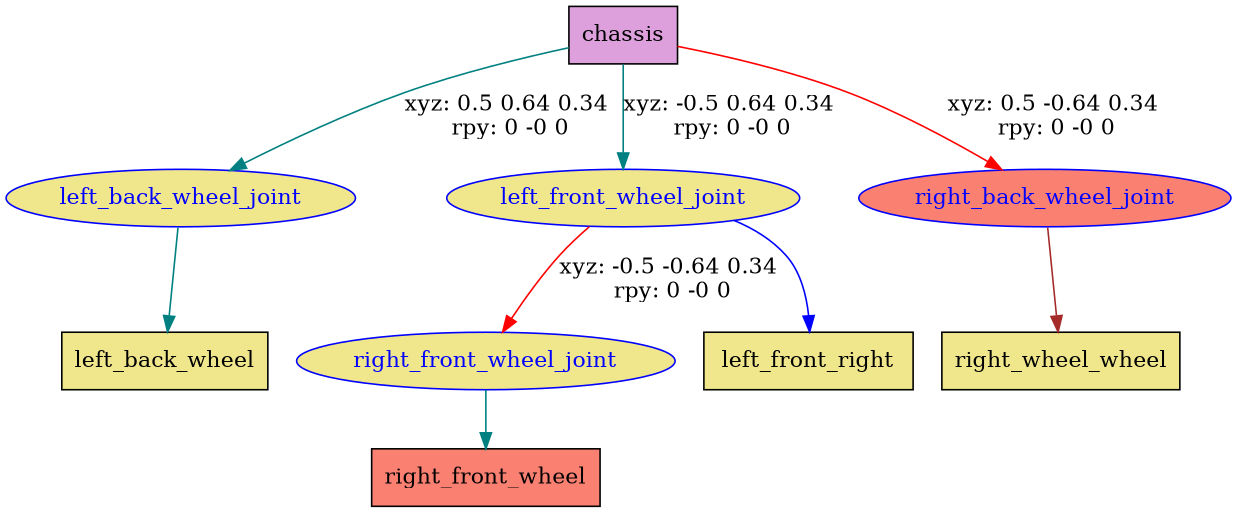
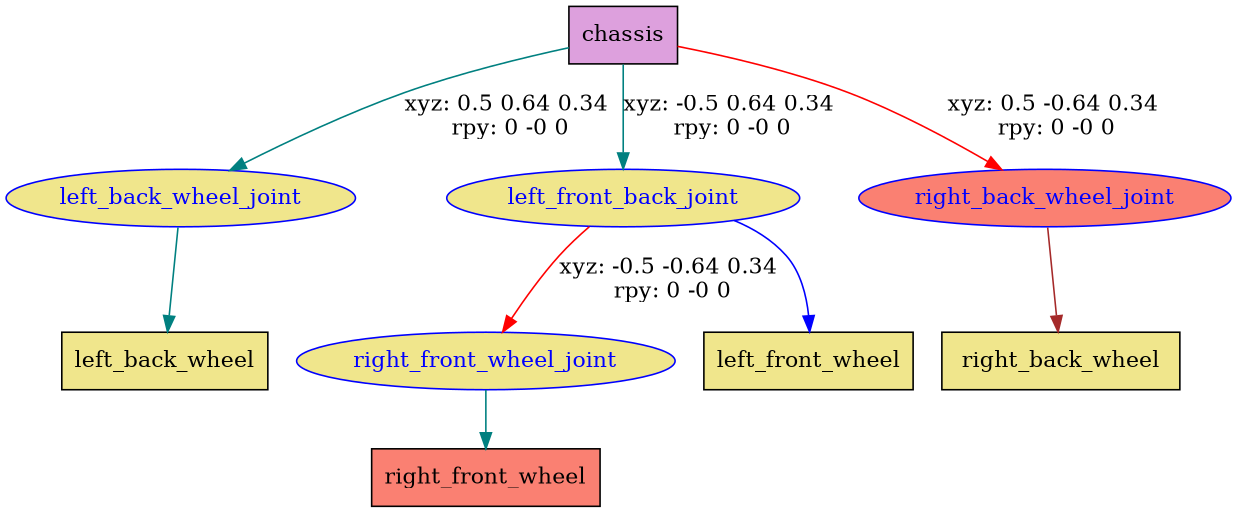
  digraph {
    node [fillcolor=khaki shape=box style=filled]
    edge [color=teal]
    n1 [fillcolor=plum label=chassis]
    left_back_wheel_joint [color=blue fontcolor=blue shape=ellipse]
-   left_front_wheel_joint [color=blue fontcolor=blue shape=ellipse]
+   left_front_wheel_joint [color=blue fontcolor=blue shape=ellipse label=left_front_back_joint]
    right_back_wheel_joint [color=blue fillcolor=salmon fontcolor=blue shape=ellipse]
    n5 [label=left_back_wheel]
    right_front_wheel_joint [color=blue fontcolor=blue shape=ellipse]
-   n7 [label=left_front_right]
-   n8 [label=right_wheel_wheel]
+   n7 [label=left_front_wheel]
+   n8 [label=right_back_wheel]
    n9 [fillcolor=salmon label=right_front_wheel]
    n1 -> left_back_wheel_joint [label="xyz: 0.5 0.64 0.34 \nrpy: 0 -0 0"]
    n1 -> left_front_wheel_joint [label="xyz: -0.5 0.64 0.34 \nrpy: 0 -0 0"]
    n1 -> right_back_wheel_joint [color=red label="xyz: 0.5 -0.64 0.34 \nrpy: 0 -0 0"]
    left_back_wheel_joint -> n5
    left_front_wheel_joint -> right_front_wheel_joint [color=red label="xyz: -0.5 -0.64 0.34 \nrpy: 0 -0 0"]
    left_front_wheel_joint -> n7 [color=blue]
    right_back_wheel_joint -> n8 [color=brown]
    right_front_wheel_joint -> n9
  }
